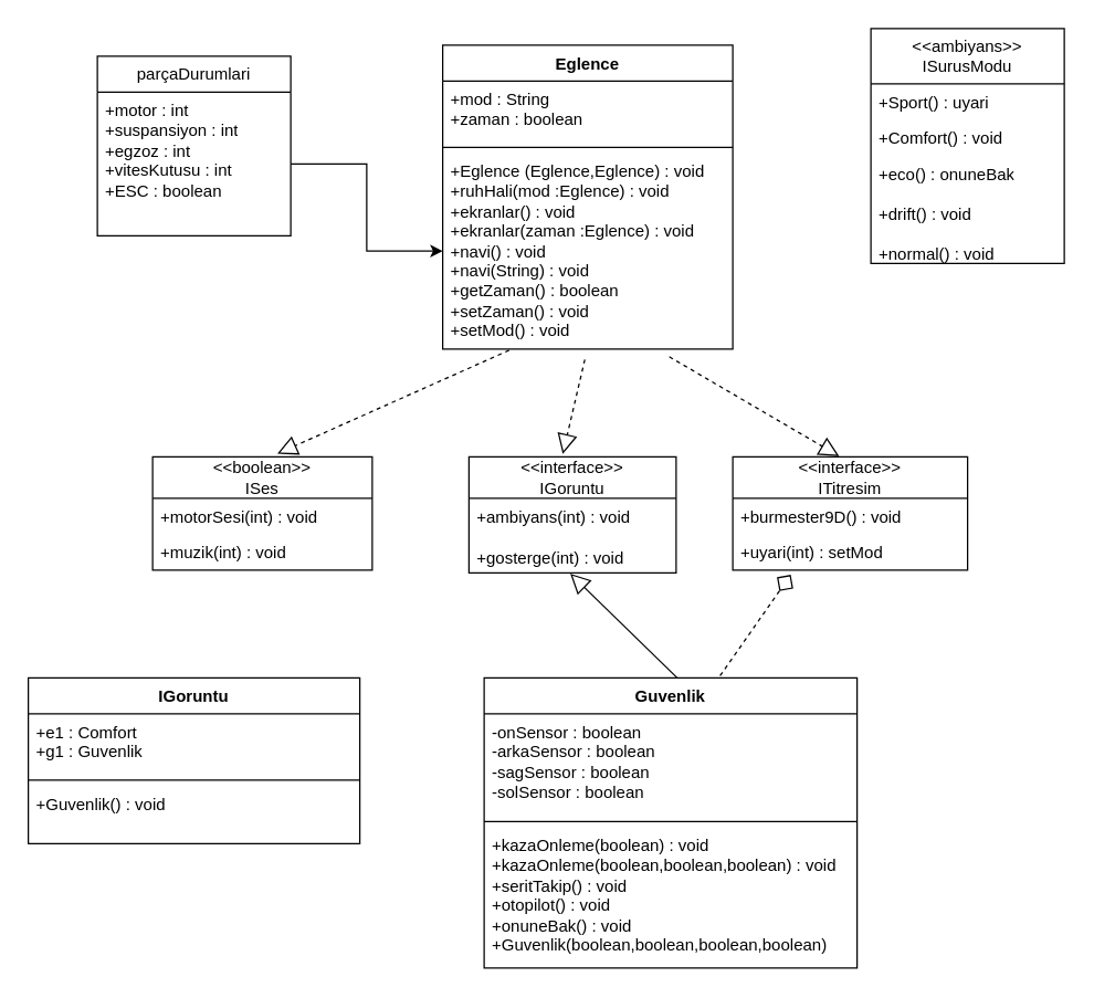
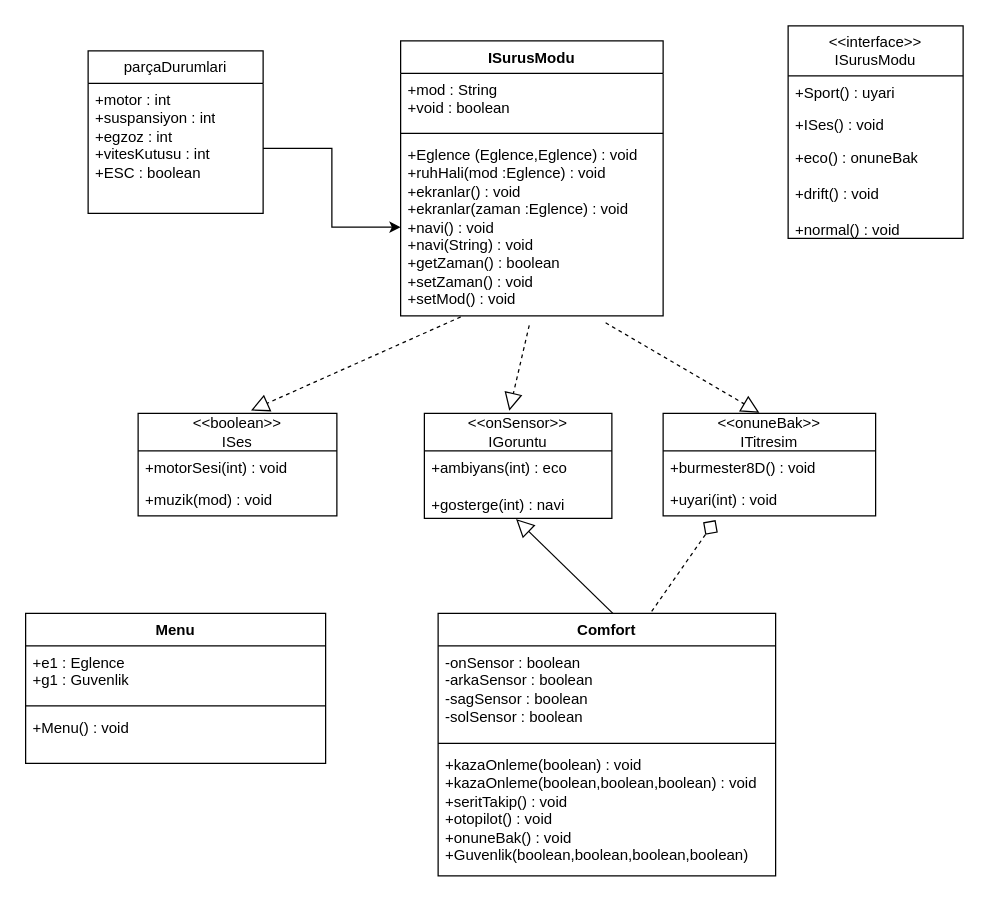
  <mxCell id="0" />
  <mxCell id="1" parent="0" />
  <mxCell id="2" value="&amp;lt;&amp;lt;boolean&amp;gt;&amp;gt;&lt;br&gt;ISes" style="swimlane;fontStyle=0;childLayout=stackLayout;horizontal=1;startSize=30;fillColor=none;horizontalStack=0;resizeParent=1;resizeParentMax=0;resizeLast=0;collapsible=1;marginBottom=0;whiteSpace=wrap;html=1;" vertex="1" parent="1"><mxGeometry x="110" y="330" width="159" height="82" as="geometry" /></mxCell>
  <mxCell id="3" value="+motorSesi(int) : void&amp;nbsp;" style="text;strokeColor=none;fillColor=none;align=left;verticalAlign=top;spacingLeft=4;spacingRight=4;overflow=hidden;rotatable=0;points=[[0,0.5],[1,0.5]];portConstraint=eastwest;whiteSpace=wrap;html=1;" vertex="1" parent="2"><mxGeometry y="30" width="159" height="26" as="geometry" /></mxCell>
- <mxCell id="4" value="+muzik(int) : void&amp;nbsp;" style="text;strokeColor=none;fillColor=none;align=left;verticalAlign=top;spacingLeft=4;spacingRight=4;overflow=hidden;rotatable=0;points=[[0,0.5],[1,0.5]];portConstraint=eastwest;whiteSpace=wrap;html=1;" vertex="1" parent="2"><mxGeometry y="56" width="159" height="26" as="geometry" /></mxCell>
- <mxCell id="5" value="&amp;lt;&amp;lt;interface&amp;gt;&amp;gt;&lt;br&gt;IGoruntu" style="swimlane;fontStyle=0;childLayout=stackLayout;horizontal=1;startSize=30;fillColor=none;horizontalStack=0;resizeParent=1;resizeParentMax=0;resizeLast=0;collapsible=1;marginBottom=0;whiteSpace=wrap;html=1;" vertex="1" parent="1"><mxGeometry x="339" y="330" width="150" height="84" as="geometry" /></mxCell>
- <mxCell id="6" value="+ambiyans(int) : void&amp;nbsp;" style="text;strokeColor=none;fillColor=none;align=left;verticalAlign=top;spacingLeft=4;spacingRight=4;overflow=hidden;rotatable=0;points=[[0,0.5],[1,0.5]];portConstraint=eastwest;whiteSpace=wrap;html=1;" vertex="1" parent="5"><mxGeometry y="30" width="150" height="30" as="geometry" /></mxCell>
- <mxCell id="7" value="+gosterge(int) : void&amp;nbsp;" style="text;strokeColor=none;fillColor=none;align=left;verticalAlign=top;spacingLeft=4;spacingRight=4;overflow=hidden;rotatable=0;points=[[0,0.5],[1,0.5]];portConstraint=eastwest;whiteSpace=wrap;html=1;" vertex="1" parent="5"><mxGeometry y="60" width="150" height="24" as="geometry" /></mxCell>
- <mxCell id="8" value="&amp;lt;&amp;lt;interface&amp;gt;&amp;gt;&lt;br&gt;ITitresim" style="swimlane;fontStyle=0;childLayout=stackLayout;horizontal=1;startSize=30;fillColor=none;horizontalStack=0;resizeParent=1;resizeParentMax=0;resizeLast=0;collapsible=1;marginBottom=0;whiteSpace=wrap;html=1;" vertex="1" parent="1"><mxGeometry x="530" y="330" width="170" height="82" as="geometry" /></mxCell>
- <mxCell id="9" value="+burmester9D() : void&amp;nbsp;" style="text;strokeColor=none;fillColor=none;align=left;verticalAlign=top;spacingLeft=4;spacingRight=4;overflow=hidden;rotatable=0;points=[[0,0.5],[1,0.5]];portConstraint=eastwest;whiteSpace=wrap;html=1;" vertex="1" parent="8"><mxGeometry y="30" width="170" height="26" as="geometry" /></mxCell>
- <mxCell id="10" value="+uyari(int) : setMod&amp;nbsp;" style="text;strokeColor=none;fillColor=none;align=left;verticalAlign=top;spacingLeft=4;spacingRight=4;overflow=hidden;rotatable=0;points=[[0,0.5],[1,0.5]];portConstraint=eastwest;whiteSpace=wrap;html=1;" vertex="1" parent="8"><mxGeometry y="56" width="170" height="26" as="geometry" /></mxCell>
+ <mxCell id="4" value="+muzik(mod) : void&amp;nbsp;" style="text;strokeColor=none;fillColor=none;align=left;verticalAlign=top;spacingLeft=4;spacingRight=4;overflow=hidden;rotatable=0;points=[[0,0.5],[1,0.5]];portConstraint=eastwest;whiteSpace=wrap;html=1;" vertex="1" parent="2"><mxGeometry y="56" width="159" height="26" as="geometry" /></mxCell>
+ <mxCell id="5" value="&amp;lt;&amp;lt;onSensor&amp;gt;&amp;gt;&lt;br&gt;IGoruntu" style="swimlane;fontStyle=0;childLayout=stackLayout;horizontal=1;startSize=30;fillColor=none;horizontalStack=0;resizeParent=1;resizeParentMax=0;resizeLast=0;collapsible=1;marginBottom=0;whiteSpace=wrap;html=1;" vertex="1" parent="1"><mxGeometry x="339" y="330" width="150" height="84" as="geometry" /></mxCell>
+ <mxCell id="6" value="+ambiyans(int) : eco&amp;nbsp;" style="text;strokeColor=none;fillColor=none;align=left;verticalAlign=top;spacingLeft=4;spacingRight=4;overflow=hidden;rotatable=0;points=[[0,0.5],[1,0.5]];portConstraint=eastwest;whiteSpace=wrap;html=1;" vertex="1" parent="5"><mxGeometry y="30" width="150" height="30" as="geometry" /></mxCell>
+ <mxCell id="7" value="+gosterge(int) : navi&amp;nbsp;" style="text;strokeColor=none;fillColor=none;align=left;verticalAlign=top;spacingLeft=4;spacingRight=4;overflow=hidden;rotatable=0;points=[[0,0.5],[1,0.5]];portConstraint=eastwest;whiteSpace=wrap;html=1;" vertex="1" parent="5"><mxGeometry y="60" width="150" height="24" as="geometry" /></mxCell>
+ <mxCell id="8" value="&amp;lt;&amp;lt;onuneBak&amp;gt;&amp;gt;&lt;br&gt;ITitresim" style="swimlane;fontStyle=0;childLayout=stackLayout;horizontal=1;startSize=30;fillColor=none;horizontalStack=0;resizeParent=1;resizeParentMax=0;resizeLast=0;collapsible=1;marginBottom=0;whiteSpace=wrap;html=1;" vertex="1" parent="1"><mxGeometry x="530" y="330" width="170" height="82" as="geometry" /></mxCell>
+ <mxCell id="9" value="+burmester8D() : void&amp;nbsp;" style="text;strokeColor=none;fillColor=none;align=left;verticalAlign=top;spacingLeft=4;spacingRight=4;overflow=hidden;rotatable=0;points=[[0,0.5],[1,0.5]];portConstraint=eastwest;whiteSpace=wrap;html=1;" vertex="1" parent="8"><mxGeometry y="30" width="170" height="26" as="geometry" /></mxCell>
+ <mxCell id="10" value="+uyari(int) : void&amp;nbsp;" style="text;strokeColor=none;fillColor=none;align=left;verticalAlign=top;spacingLeft=4;spacingRight=4;overflow=hidden;rotatable=0;points=[[0,0.5],[1,0.5]];portConstraint=eastwest;whiteSpace=wrap;html=1;" vertex="1" parent="8"><mxGeometry y="56" width="170" height="26" as="geometry" /></mxCell>
  <mxCell id="11" value="" style="endArrow=block;dashed=0;endFill=0;endSize=12;html=1;rounded=0;entryX=0.489;entryY=1.021;entryDx=0;entryDy=0;exitX=0.536;exitY=0.023;exitDx=0;exitDy=0;exitPerimeter=0;entryPerimeter=0;" edge="1" parent="1" source="17" target="7"><mxGeometry width="160" relative="1" as="geometry"><mxPoint x="294.58" y="444.976" as="sourcePoint" /><mxPoint x="295.08" y="325" as="targetPoint" /></mxGeometry></mxCell>
  <mxCell id="12" value="" style="endArrow=diamond;dashed=1;endFill=0;endSize=12;html=1;rounded=0;entryX=0.247;entryY=1.128;entryDx=0;entryDy=0;exitX=0.62;exitY=0.016;exitDx=0;exitDy=0;exitPerimeter=0;entryPerimeter=0;" edge="1" parent="1" source="17" target="10"><mxGeometry width="160" relative="1" as="geometry"><mxPoint x="278.62" y="439.648" as="sourcePoint" /><mxPoint x="414" y="323" as="targetPoint" /></mxGeometry></mxCell>
- <mxCell id="13" value="Eglence" style="swimlane;fontStyle=1;align=center;verticalAlign=top;childLayout=stackLayout;horizontal=1;startSize=26;horizontalStack=0;resizeParent=1;resizeParentMax=0;resizeLast=0;collapsible=1;marginBottom=0;whiteSpace=wrap;html=1;" vertex="1" parent="1"><mxGeometry x="320" y="32" width="210" height="220" as="geometry" /></mxCell>
- <mxCell id="14" value="+mod : String&lt;br&gt;+zaman : boolean" style="text;strokeColor=none;fillColor=none;align=left;verticalAlign=top;spacingLeft=4;spacingRight=4;overflow=hidden;rotatable=0;points=[[0,0.5],[1,0.5]];portConstraint=eastwest;whiteSpace=wrap;html=1;" vertex="1" parent="13"><mxGeometry y="26" width="210" height="44" as="geometry" /></mxCell>
+ <mxCell id="13" value="ISurusModu" style="swimlane;fontStyle=1;align=center;verticalAlign=top;childLayout=stackLayout;horizontal=1;startSize=26;horizontalStack=0;resizeParent=1;resizeParentMax=0;resizeLast=0;collapsible=1;marginBottom=0;whiteSpace=wrap;html=1;" vertex="1" parent="1"><mxGeometry x="320" y="32" width="210" height="220" as="geometry" /></mxCell>
+ <mxCell id="14" value="+mod : String&lt;br&gt;+void : boolean" style="text;strokeColor=none;fillColor=none;align=left;verticalAlign=top;spacingLeft=4;spacingRight=4;overflow=hidden;rotatable=0;points=[[0,0.5],[1,0.5]];portConstraint=eastwest;whiteSpace=wrap;html=1;" vertex="1" parent="13"><mxGeometry y="26" width="210" height="44" as="geometry" /></mxCell>
  <mxCell id="15" value="" style="line;strokeWidth=1;fillColor=none;align=left;verticalAlign=middle;spacingTop=-1;spacingLeft=3;spacingRight=3;rotatable=0;labelPosition=right;points=[];portConstraint=eastwest;strokeColor=inherit;" vertex="1" parent="13"><mxGeometry y="70" width="210" height="8" as="geometry" /></mxCell>
  <mxCell id="16" value="+Eglence (Eglence,Eglence) : void&lt;br&gt;+ruhHali(mod :Eglence) : void&amp;nbsp;&lt;br&gt;+ekranlar() : void&lt;br&gt;+ekranlar(zaman :Eglence) : void&lt;br&gt;+navi() : void&amp;nbsp;&lt;br&gt;+navi(String) : void&lt;br&gt;+getZaman() : boolean&lt;br&gt;+setZaman() : void&amp;nbsp;&lt;br&gt;+setMod() : void" style="text;strokeColor=none;fillColor=none;align=left;verticalAlign=top;spacingLeft=4;spacingRight=4;overflow=hidden;rotatable=0;points=[[0,0.5],[1,0.5]];portConstraint=eastwest;whiteSpace=wrap;html=1;" vertex="1" parent="13"><mxGeometry y="78" width="210" height="142" as="geometry" /></mxCell>
- <mxCell id="17" value="Guvenlik" style="swimlane;fontStyle=1;align=center;verticalAlign=top;childLayout=stackLayout;horizontal=1;startSize=26;horizontalStack=0;resizeParent=1;resizeParentMax=0;resizeLast=0;collapsible=1;marginBottom=0;whiteSpace=wrap;html=1;" vertex="1" parent="1"><mxGeometry x="350" y="490" width="270" height="210" as="geometry" /></mxCell>
+ <mxCell id="17" value="Comfort" style="swimlane;fontStyle=1;align=center;verticalAlign=top;childLayout=stackLayout;horizontal=1;startSize=26;horizontalStack=0;resizeParent=1;resizeParentMax=0;resizeLast=0;collapsible=1;marginBottom=0;whiteSpace=wrap;html=1;" vertex="1" parent="1"><mxGeometry x="350" y="490" width="270" height="210" as="geometry" /></mxCell>
  <mxCell id="18" value="-onSensor : boolean&lt;br&gt;-arkaSensor : boolean&lt;br&gt;-sagSensor : boolean&lt;br&gt;-solSensor : boolean" style="text;strokeColor=none;fillColor=none;align=left;verticalAlign=top;spacingLeft=4;spacingRight=4;overflow=hidden;rotatable=0;points=[[0,0.5],[1,0.5]];portConstraint=eastwest;whiteSpace=wrap;html=1;" vertex="1" parent="17"><mxGeometry y="26" width="270" height="74" as="geometry" /></mxCell>
  <mxCell id="19" value="" style="line;strokeWidth=1;fillColor=none;align=left;verticalAlign=middle;spacingTop=-1;spacingLeft=3;spacingRight=3;rotatable=0;labelPosition=right;points=[];portConstraint=eastwest;strokeColor=inherit;" vertex="1" parent="17"><mxGeometry y="100" width="270" height="8" as="geometry" /></mxCell>
  <mxCell id="20" value="+kazaOnleme(boolean) : void&lt;br&gt;+kazaOnleme(boolean,boolean,boolean) : void&amp;nbsp;&lt;br&gt;+seritTakip() : void&amp;nbsp;&lt;br&gt;+otopilot() : void&amp;nbsp;&lt;br&gt;+onuneBak() : void&amp;nbsp;&lt;br&gt;+Guvenlik(boolean,boolean,boolean,boolean)&lt;br&gt;" style="text;strokeColor=none;fillColor=none;align=left;verticalAlign=top;spacingLeft=4;spacingRight=4;overflow=hidden;rotatable=0;points=[[0,0.5],[1,0.5]];portConstraint=eastwest;whiteSpace=wrap;html=1;" vertex="1" parent="17"><mxGeometry y="108" width="270" height="102" as="geometry" /></mxCell>
  <mxCell id="21" value="" style="endArrow=block;dashed=1;endFill=0;endSize=12;html=1;rounded=0;exitX=0.229;exitY=1.006;exitDx=0;exitDy=0;exitPerimeter=0;entryX=0.568;entryY=-0.028;entryDx=0;entryDy=0;entryPerimeter=0;" edge="1" parent="1" source="16" target="2"><mxGeometry width="160" relative="1" as="geometry"><mxPoint x="235.34" y="87.99" as="sourcePoint" /><mxPoint x="114.412" y="241" as="targetPoint" /></mxGeometry></mxCell>
  <mxCell id="22" value="" style="endArrow=block;dashed=1;endFill=0;endSize=12;html=1;rounded=0;exitX=0.49;exitY=1.053;exitDx=0;exitDy=0;exitPerimeter=0;entryX=0.453;entryY=-0.024;entryDx=0;entryDy=0;entryPerimeter=0;" edge="1" parent="1" source="16" target="5"><mxGeometry width="160" relative="1" as="geometry"><mxPoint x="254.52" y="85.494" as="sourcePoint" /><mxPoint x="190" y="211" as="targetPoint" /></mxGeometry></mxCell>
  <mxCell id="23" value="" style="endArrow=block;dashed=1;endFill=0;endSize=12;html=1;rounded=0;entryX=0.453;entryY=-0.006;entryDx=0;entryDy=0;exitX=0.781;exitY=1.039;exitDx=0;exitDy=0;exitPerimeter=0;entryPerimeter=0;" edge="1" parent="1" source="16" target="8"><mxGeometry width="160" relative="1" as="geometry"><mxPoint x="340" y="150" as="sourcePoint" /><mxPoint x="465" y="241" as="targetPoint" /></mxGeometry></mxCell>
- <mxCell id="24" value="&amp;lt;&amp;lt;ambiyans&amp;gt;&amp;gt;&lt;br&gt;ISurusModu" style="swimlane;fontStyle=0;childLayout=stackLayout;horizontal=1;startSize=40;fillColor=none;horizontalStack=0;resizeParent=1;resizeParentMax=0;resizeLast=0;collapsible=1;marginBottom=0;whiteSpace=wrap;html=1;" vertex="1" parent="1"><mxGeometry x="630" y="20" width="140" height="170" as="geometry" /></mxCell>
+ <mxCell id="24" value="&amp;lt;&amp;lt;interface&amp;gt;&amp;gt;&lt;br&gt;ISurusModu" style="swimlane;fontStyle=0;childLayout=stackLayout;horizontal=1;startSize=40;fillColor=none;horizontalStack=0;resizeParent=1;resizeParentMax=0;resizeLast=0;collapsible=1;marginBottom=0;whiteSpace=wrap;html=1;" vertex="1" parent="1"><mxGeometry x="630" y="20" width="140" height="170" as="geometry" /></mxCell>
  <mxCell id="25" value="+Sport() : uyari&amp;nbsp;" style="text;strokeColor=none;fillColor=none;align=left;verticalAlign=top;spacingLeft=4;spacingRight=4;overflow=hidden;rotatable=0;points=[[0,0.5],[1,0.5]];portConstraint=eastwest;whiteSpace=wrap;html=1;" vertex="1" parent="24"><mxGeometry y="40" width="140" height="26" as="geometry" /></mxCell>
- <mxCell id="26" value="+Comfort() : void&amp;nbsp;" style="text;strokeColor=none;fillColor=none;align=left;verticalAlign=top;spacingLeft=4;spacingRight=4;overflow=hidden;rotatable=0;points=[[0,0.5],[1,0.5]];portConstraint=eastwest;whiteSpace=wrap;html=1;" vertex="1" parent="24"><mxGeometry y="66" width="140" height="26" as="geometry" /></mxCell>
+ <mxCell id="26" value="+ISes() : void&amp;nbsp;" style="text;strokeColor=none;fillColor=none;align=left;verticalAlign=top;spacingLeft=4;spacingRight=4;overflow=hidden;rotatable=0;points=[[0,0.5],[1,0.5]];portConstraint=eastwest;whiteSpace=wrap;html=1;" vertex="1" parent="24"><mxGeometry y="66" width="140" height="26" as="geometry" /></mxCell>
  <mxCell id="27" value="+eco() : onuneBak&lt;br&gt;&lt;br&gt;+drift() : void&amp;nbsp;&lt;br&gt;&lt;br&gt;+normal() : void" style="text;strokeColor=none;fillColor=none;align=left;verticalAlign=top;spacingLeft=4;spacingRight=4;overflow=hidden;rotatable=0;points=[[0,0.5],[1,0.5]];portConstraint=eastwest;whiteSpace=wrap;html=1;" vertex="1" parent="24"><mxGeometry y="92" width="140" height="78" as="geometry" /></mxCell>
  <mxCell id="28" value="parçaDurumlari" style="swimlane;fontStyle=0;childLayout=stackLayout;horizontal=1;startSize=26;fillColor=none;horizontalStack=0;resizeParent=1;resizeParentMax=0;resizeLast=0;collapsible=1;marginBottom=0;whiteSpace=wrap;html=1;" vertex="1" parent="1"><mxGeometry x="70" y="40" width="140" height="130" as="geometry" /></mxCell>
  <mxCell id="29" value="+motor : int&amp;nbsp;&lt;br style=&quot;border-color: var(--border-color);&quot;&gt;+suspansiyon : int&lt;br style=&quot;border-color: var(--border-color);&quot;&gt;+egzoz : int&lt;br style=&quot;border-color: var(--border-color);&quot;&gt;+vitesKutusu : int&lt;br style=&quot;border-color: var(--border-color);&quot;&gt;+ESC : boolean" style="text;strokeColor=none;fillColor=none;align=left;verticalAlign=top;spacingLeft=4;spacingRight=4;overflow=hidden;rotatable=0;points=[[0,0.5],[1,0.5]];portConstraint=eastwest;whiteSpace=wrap;html=1;" vertex="1" parent="28"><mxGeometry y="26" width="140" height="104" as="geometry" /></mxCell>
  <mxCell id="30" value="" style="edgeStyle=orthogonalEdgeStyle;rounded=0;orthogonalLoop=1;jettySize=auto;html=1;" edge="1" parent="1" source="29" target="16"><mxGeometry relative="1" as="geometry" /></mxCell>
- <mxCell id="31" value="IGoruntu" style="swimlane;fontStyle=1;align=center;verticalAlign=top;childLayout=stackLayout;horizontal=1;startSize=26;horizontalStack=0;resizeParent=1;resizeParentMax=0;resizeLast=0;collapsible=1;marginBottom=0;whiteSpace=wrap;html=1;" vertex="1" parent="1"><mxGeometry x="20" y="490" width="240" height="120" as="geometry" /></mxCell>
- <mxCell id="32" value="+e1 : Comfort&lt;br&gt;+g1 : Guvenlik" style="text;strokeColor=none;fillColor=none;align=left;verticalAlign=top;spacingLeft=4;spacingRight=4;overflow=hidden;rotatable=0;points=[[0,0.5],[1,0.5]];portConstraint=eastwest;whiteSpace=wrap;html=1;" vertex="1" parent="31"><mxGeometry y="26" width="240" height="44" as="geometry" /></mxCell>
+ <mxCell id="31" value="Menu" style="swimlane;fontStyle=1;align=center;verticalAlign=top;childLayout=stackLayout;horizontal=1;startSize=26;horizontalStack=0;resizeParent=1;resizeParentMax=0;resizeLast=0;collapsible=1;marginBottom=0;whiteSpace=wrap;html=1;" vertex="1" parent="1"><mxGeometry x="20" y="490" width="240" height="120" as="geometry" /></mxCell>
+ <mxCell id="32" value="+e1 : Eglence&lt;br&gt;+g1 : Guvenlik" style="text;strokeColor=none;fillColor=none;align=left;verticalAlign=top;spacingLeft=4;spacingRight=4;overflow=hidden;rotatable=0;points=[[0,0.5],[1,0.5]];portConstraint=eastwest;whiteSpace=wrap;html=1;" vertex="1" parent="31"><mxGeometry y="26" width="240" height="44" as="geometry" /></mxCell>
  <mxCell id="33" value="" style="line;strokeWidth=1;fillColor=none;align=left;verticalAlign=middle;spacingTop=-1;spacingLeft=3;spacingRight=3;rotatable=0;labelPosition=right;points=[];portConstraint=eastwest;strokeColor=inherit;" vertex="1" parent="31"><mxGeometry y="70" width="240" height="8" as="geometry" /></mxCell>
- <mxCell id="34" value="+Guvenlik() : void&amp;nbsp;" style="text;strokeColor=none;fillColor=none;align=left;verticalAlign=top;spacingLeft=4;spacingRight=4;overflow=hidden;rotatable=0;points=[[0,0.5],[1,0.5]];portConstraint=eastwest;whiteSpace=wrap;html=1;" vertex="1" parent="31"><mxGeometry y="78" width="240" height="42" as="geometry" /></mxCell>
+ <mxCell id="34" value="+Menu() : void&amp;nbsp;" style="text;strokeColor=none;fillColor=none;align=left;verticalAlign=top;spacingLeft=4;spacingRight=4;overflow=hidden;rotatable=0;points=[[0,0.5],[1,0.5]];portConstraint=eastwest;whiteSpace=wrap;html=1;" vertex="1" parent="31"><mxGeometry y="78" width="240" height="42" as="geometry" /></mxCell>
